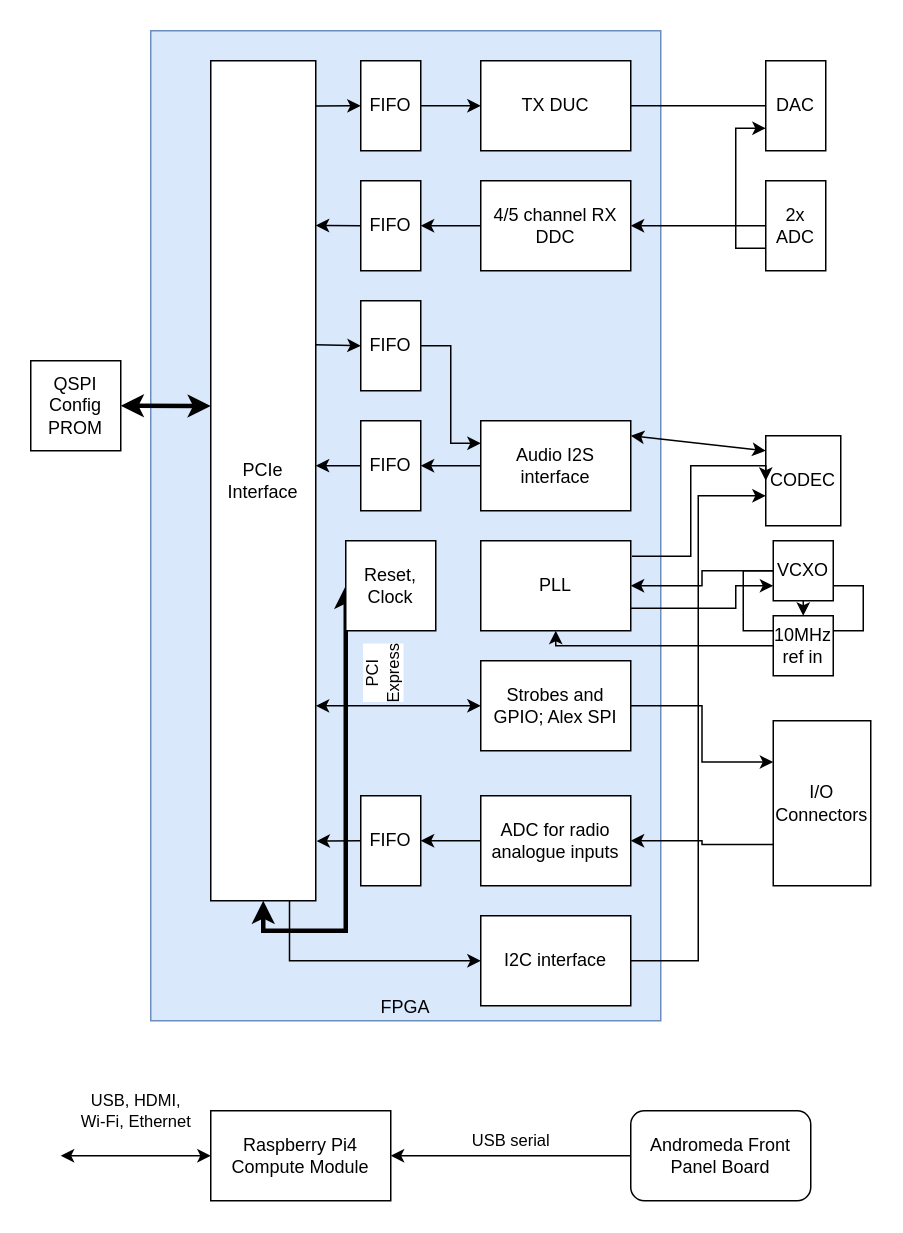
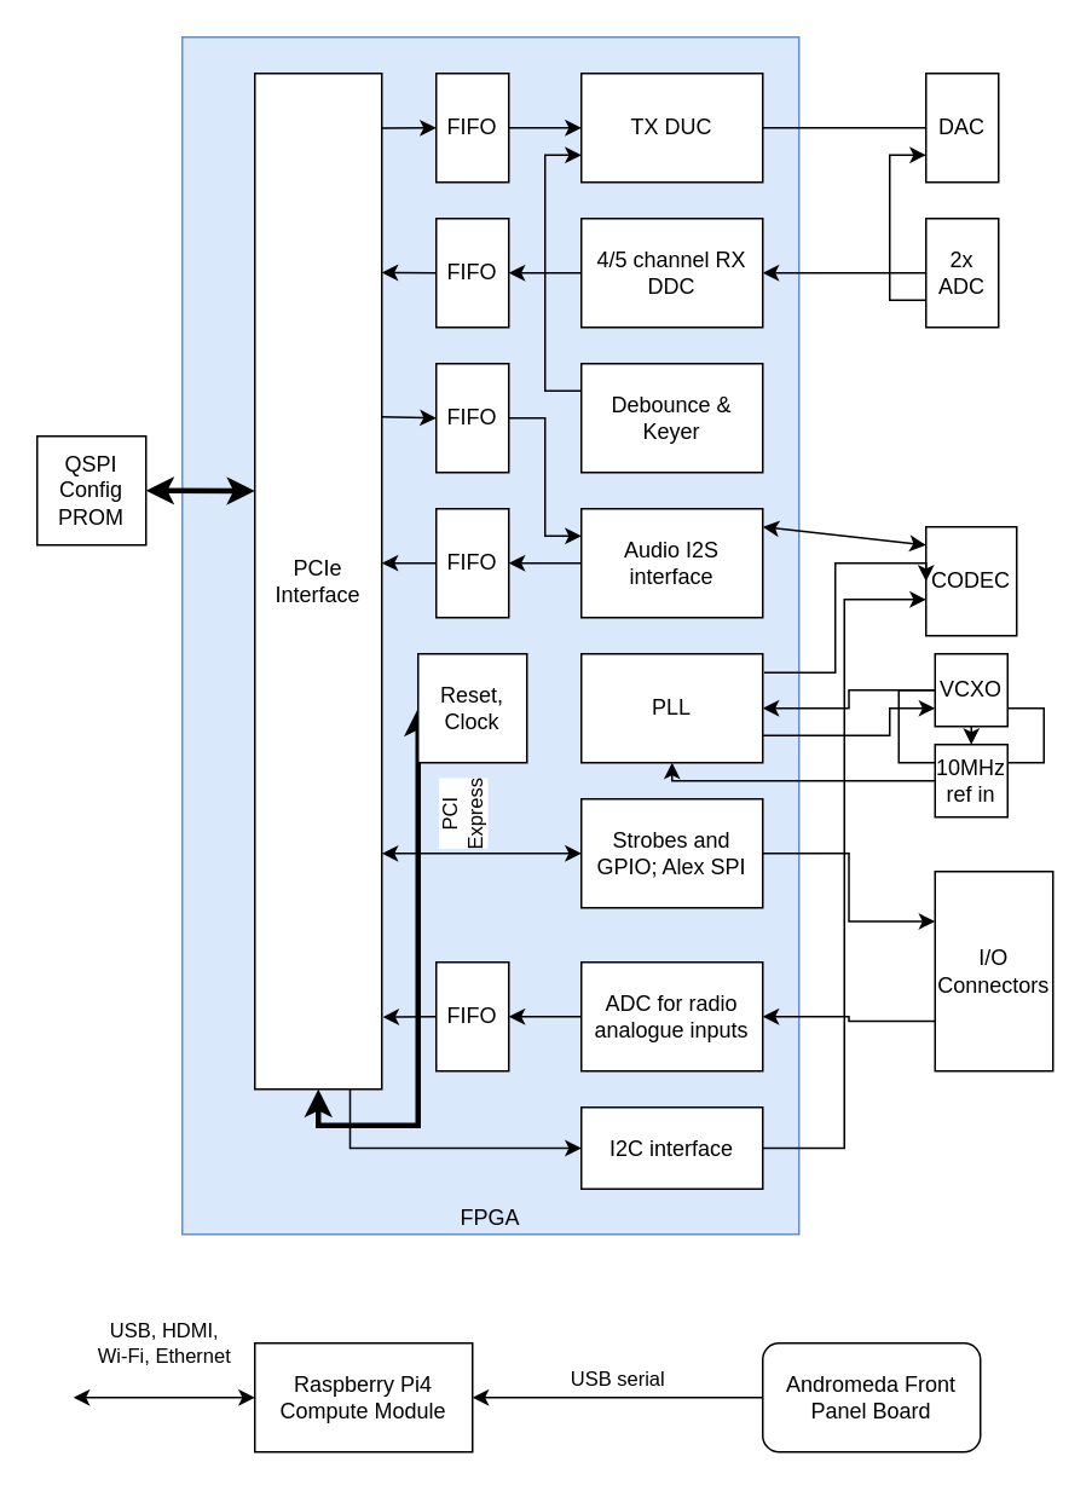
  <mxCell id="0" />
  <mxCell id="1" parent="0" />
  <mxCell id="2" value="FPGA" style="rounded=0;whiteSpace=wrap;html=1;fillColor=#dae8fc;strokeColor=#6c8ebf;verticalAlign=bottom;" vertex="1" parent="1"><mxGeometry x="100" y="20" width="340" height="660" as="geometry" /></mxCell>
  <mxCell id="3" value="Raspberry Pi4 Compute Module" style="rounded=0;whiteSpace=wrap;html=1;" vertex="1" parent="1"><mxGeometry x="140" y="740" width="120" height="60" as="geometry" /></mxCell>
  <mxCell id="4" value="USB, HDMI, &lt;br&gt;Wi-Fi, Ethernet" style="endArrow=classic;startArrow=classic;html=1;entryX=0;entryY=0.5;entryDx=0;entryDy=0;" edge="1" parent="1" target="3"><mxGeometry y="30" width="50" height="50" relative="1" as="geometry"><mxPoint x="40" y="770" as="sourcePoint" /><mxPoint x="80" y="780" as="targetPoint" /><mxPoint as="offset" /></mxGeometry></mxCell>
  <mxCell id="5" value="Andromeda Front Panel Board" style="whiteSpace=wrap;html=1;rounded=1;" vertex="1" parent="1"><mxGeometry x="420" y="740" width="120" height="60" as="geometry" /></mxCell>
  <mxCell id="6" value="USB serial" style="endArrow=classic;html=1;exitX=0;exitY=0.5;exitDx=0;exitDy=0;entryX=1;entryY=0.5;entryDx=0;entryDy=0;" edge="1" parent="1" source="5" target="3"><mxGeometry y="-10" width="50" height="50" relative="1" as="geometry"><mxPoint x="360" y="710" as="sourcePoint" /><mxPoint x="410" y="660" as="targetPoint" /><mxPoint as="offset" /></mxGeometry></mxCell>
  <mxCell id="7" value="QSPI Config PROM" style="rounded=0;whiteSpace=wrap;html=1;" vertex="1" parent="1"><mxGeometry y="240" width="60" height="60" as="geometry" x="20" /></mxCell>
  <mxCell id="8" style="edgeStyle=orthogonalEdgeStyle;rounded=0;orthogonalLoop=1;jettySize=auto;html=1;exitX=0.75;exitY=1;exitDx=0;exitDy=0;entryX=0;entryY=0.5;entryDx=0;entryDy=0;" edge="1" parent="1" source="10" target="26"><mxGeometry relative="1" as="geometry" /></mxCell>
  <mxCell id="9" value="PCI &lt;br&gt;Express" style="edgeStyle=orthogonalEdgeStyle;rounded=0;orthogonalLoop=1;jettySize=auto;html=1;exitX=0.5;exitY=1;exitDx=0;exitDy=0;strokeWidth=3;startArrow=classic;startFill=1;textDirection=ltr;horizontal=0;" edge="1" parent="1" source="10" target="11"><mxGeometry x="0.613" y="-25" relative="1" as="geometry"><mxPoint as="offset" /></mxGeometry></mxCell>
  <mxCell id="10" value="PCIe Interface" style="rounded=0;whiteSpace=wrap;html=1;" vertex="1" parent="1"><mxGeometry x="140" y="40" width="70" height="560" as="geometry" /></mxCell>
  <mxCell id="11" value="Reset, Clock" style="rounded=0;whiteSpace=wrap;html=1;" vertex="1" parent="1"><mxGeometry x="230" y="360" width="60" height="60" as="geometry" /></mxCell>
  <mxCell id="12" value="FIFO" style="rounded=0;whiteSpace=wrap;html=1;" vertex="1" parent="1"><mxGeometry x="240" y="40" width="40" height="60" as="geometry" /></mxCell>
  <mxCell id="13" value="FIFO" style="rounded=0;whiteSpace=wrap;html=1;" vertex="1" parent="1"><mxGeometry x="240" y="120" width="40" height="60" as="geometry" /></mxCell>
  <mxCell id="14" value="FIFO" style="rounded=0;whiteSpace=wrap;html=1;" vertex="1" parent="1"><mxGeometry x="240" y="200" width="40" height="60" as="geometry" /></mxCell>
  <mxCell id="15" value="FIFO" style="rounded=0;whiteSpace=wrap;html=1;" vertex="1" parent="1"><mxGeometry x="240" y="280" width="40" height="60" as="geometry" /></mxCell>
  <mxCell id="16" value="TX DUC" style="rounded=0;whiteSpace=wrap;html=1;" vertex="1" parent="1"><mxGeometry x="320" y="40" width="100" height="60" as="geometry" /></mxCell>
  <mxCell id="17" value="4/5 channel RX DDC" style="rounded=0;whiteSpace=wrap;html=1;" vertex="1" parent="1"><mxGeometry x="320" y="120" width="100" height="60" as="geometry" /></mxCell>
+ <mxCell id="18" style="edgeStyle=orthogonalEdgeStyle;rounded=0;orthogonalLoop=1;jettySize=auto;html=1;exitX=0;exitY=0.25;exitDx=0;exitDy=0;entryX=0;entryY=0.75;entryDx=0;entryDy=0;" edge="1" parent="1" source="19" target="16"><mxGeometry relative="1" as="geometry" /></mxCell>
+ <mxCell id="19" value="Debounce &amp;amp; Keyer" style="rounded=0;whiteSpace=wrap;html=1;" vertex="1" parent="1"><mxGeometry x="320" y="200" width="100" height="60" as="geometry" /></mxCell>
  <mxCell id="20" value="Audio I2S interface" style="rounded=0;whiteSpace=wrap;html=1;" vertex="1" parent="1"><mxGeometry x="320" y="280" width="100" height="60" as="geometry" /></mxCell>
  <mxCell id="21" style="edgeStyle=orthogonalEdgeStyle;rounded=0;orthogonalLoop=1;jettySize=auto;html=1;exitX=1;exitY=0.75;exitDx=0;exitDy=0;entryX=0;entryY=0.75;entryDx=0;entryDy=0;" edge="1" parent="1" source="22" target="33"><mxGeometry relative="1" as="geometry"><Array as="points"><mxPoint x="490" y="405" /><mxPoint x="490" y="390" /></Array></mxGeometry></mxCell>
  <mxCell id="22" value="PLL" style="rounded=0;whiteSpace=wrap;html=1;" vertex="1" parent="1"><mxGeometry x="320" y="360" width="100" height="60" as="geometry" /></mxCell>
  <mxCell id="23" style="edgeStyle=orthogonalEdgeStyle;rounded=0;orthogonalLoop=1;jettySize=auto;html=1;exitX=1;exitY=0.5;exitDx=0;exitDy=0;entryX=0;entryY=0.25;entryDx=0;entryDy=0;" edge="1" parent="1" source="24" target="50"><mxGeometry relative="1" as="geometry" /></mxCell>
  <mxCell id="24" value="Strobes and GPIO; Alex SPI" style="rounded=0;whiteSpace=wrap;html=1;" vertex="1" parent="1"><mxGeometry x="320" y="440" width="100" height="60" as="geometry" /></mxCell>
  <mxCell id="25" value="ADC for radio analogue inputs" style="rounded=0;whiteSpace=wrap;html=1;" vertex="1" parent="1"><mxGeometry x="320" y="530" width="100" height="60" as="geometry" /></mxCell>
- <mxCell id="26" value="I2C interface" style="rounded=0;whiteSpace=wrap;html=1;" vertex="1" parent="1"><mxGeometry x="320" y="610" width="100" height="60" as="geometry" /></mxCell>
+ <mxCell id="26" value="I2C interface" style="rounded=0;whiteSpace=wrap;html=1;" vertex="1" parent="1"><mxGeometry x="320" y="610" width="100" height="45" as="geometry" /></mxCell>
  <mxCell id="27" value="DAC" style="rounded=0;whiteSpace=wrap;html=1;" vertex="1" parent="1"><mxGeometry x="510" y="40" width="40" height="60" as="geometry" /></mxCell>
  <mxCell id="28" style="edgeStyle=orthogonalEdgeStyle;rounded=0;orthogonalLoop=1;jettySize=auto;html=1;exitX=0;exitY=0.75;exitDx=0;exitDy=0;entryX=0;entryY=0.75;entryDx=0;entryDy=0;" edge="1" parent="1" source="29" target="27"><mxGeometry relative="1" as="geometry" /></mxCell>
  <mxCell id="29" value="2x ADC" style="rounded=0;whiteSpace=wrap;html=1;" vertex="1" parent="1"><mxGeometry x="510" y="120" width="40" height="60" as="geometry" /></mxCell>
  <mxCell id="30" value="CODEC" style="rounded=0;whiteSpace=wrap;html=1;" vertex="1" parent="1"><mxGeometry x="510" y="290" width="50" height="60" as="geometry" /></mxCell>
  <mxCell id="31" style="edgeStyle=orthogonalEdgeStyle;rounded=0;orthogonalLoop=1;jettySize=auto;html=1;exitX=0;exitY=0.5;exitDx=0;exitDy=0;" edge="1" parent="1" source="33" target="35"><mxGeometry relative="1" as="geometry" /></mxCell>
  <mxCell id="32" style="edgeStyle=orthogonalEdgeStyle;rounded=0;orthogonalLoop=1;jettySize=auto;html=1;exitX=0;exitY=0.5;exitDx=0;exitDy=0;entryX=1;entryY=0.5;entryDx=0;entryDy=0;" edge="1" parent="1" source="33" target="22"><mxGeometry relative="1" as="geometry" /></mxCell>
  <mxCell id="33" value="VCXO" style="rounded=0;whiteSpace=wrap;html=1;" vertex="1" parent="1"><mxGeometry x="515" y="360" width="40" height="40" as="geometry" /></mxCell>
  <mxCell id="34" style="edgeStyle=orthogonalEdgeStyle;rounded=0;orthogonalLoop=1;jettySize=auto;html=1;exitX=0;exitY=0.5;exitDx=0;exitDy=0;entryX=0.5;entryY=1;entryDx=0;entryDy=0;" edge="1" parent="1" source="35" target="22"><mxGeometry relative="1" as="geometry"><Array as="points"><mxPoint x="515" y="430" /><mxPoint x="370" y="430" /></Array></mxGeometry></mxCell>
  <mxCell id="35" value="10MHz ref in" style="rounded=0;whiteSpace=wrap;html=1;" vertex="1" parent="1"><mxGeometry x="515" y="410" width="40" height="40" as="geometry" /></mxCell>
  <mxCell id="36" value="" style="endArrow=classic;html=1;entryX=0;entryY=0.5;entryDx=0;entryDy=0;exitX=1;exitY=0.054;exitDx=0;exitDy=0;exitPerimeter=0;" edge="1" parent="1" source="10" target="12"><mxGeometry width="50" height="50" relative="1" as="geometry"><mxPoint x="360" y="420" as="sourcePoint" /><mxPoint x="410" y="370" as="targetPoint" /></mxGeometry></mxCell>
  <mxCell id="37" value="" style="endArrow=classic;html=1;exitX=0;exitY=0.5;exitDx=0;exitDy=0;entryX=1;entryY=0.196;entryDx=0;entryDy=0;entryPerimeter=0;" edge="1" parent="1" source="13" target="10"><mxGeometry width="50" height="50" relative="1" as="geometry"><mxPoint x="220" y="80.24" as="sourcePoint" /><mxPoint x="230" y="170" as="targetPoint" /></mxGeometry></mxCell>
  <mxCell id="38" value="" style="endArrow=classic;html=1;entryX=0;entryY=0.5;entryDx=0;entryDy=0;exitX=0.996;exitY=0.338;exitDx=0;exitDy=0;exitPerimeter=0;" edge="1" parent="1" source="10" target="14"><mxGeometry width="50" height="50" relative="1" as="geometry"><mxPoint x="220" y="210" as="sourcePoint" /><mxPoint x="250" y="160" as="targetPoint" /></mxGeometry></mxCell>
  <mxCell id="39" value="" style="endArrow=classic;html=1;entryX=1;entryY=0.5;entryDx=0;entryDy=0;exitX=0;exitY=0.5;exitDx=0;exitDy=0;" edge="1" parent="1" source="17" target="13"><mxGeometry width="50" height="50" relative="1" as="geometry"><mxPoint x="340" y="220" as="sourcePoint" /><mxPoint x="390" y="170" as="targetPoint" /></mxGeometry></mxCell>
  <mxCell id="40" value="" style="endArrow=classic;html=1;entryX=0;entryY=0.5;entryDx=0;entryDy=0;exitX=1;exitY=0.5;exitDx=0;exitDy=0;" edge="1" parent="1" source="12" target="16"><mxGeometry width="50" height="50" relative="1" as="geometry"><mxPoint x="280" y="160" as="sourcePoint" /><mxPoint x="330" y="110" as="targetPoint" /></mxGeometry></mxCell>
  <mxCell id="41" value="" style="endArrow=none;html=1;exitX=1;exitY=0.5;exitDx=0;exitDy=0;entryX=0;entryY=0.5;entryDx=0;entryDy=0;" edge="1" parent="1" source="16" target="27"><mxGeometry width="50" height="50" relative="1" as="geometry"><mxPoint x="420" y="120" as="sourcePoint" /><mxPoint x="470" y="70" as="targetPoint" /></mxGeometry></mxCell>
  <mxCell id="42" value="" style="endArrow=classic;html=1;entryX=1;entryY=0.5;entryDx=0;entryDy=0;exitX=0;exitY=0.5;exitDx=0;exitDy=0;" edge="1" parent="1" source="29" target="17"><mxGeometry width="50" height="50" relative="1" as="geometry"><mxPoint x="440" y="190" as="sourcePoint" /><mxPoint x="490" y="140" as="targetPoint" /></mxGeometry></mxCell>
  <mxCell id="43" value="" style="endArrow=classic;html=1;exitX=0;exitY=0.5;exitDx=0;exitDy=0;entryX=1;entryY=0.482;entryDx=0;entryDy=0;entryPerimeter=0;" edge="1" parent="1" source="15" target="10"><mxGeometry width="50" height="50" relative="1" as="geometry"><mxPoint x="340" y="240" as="sourcePoint" /><mxPoint x="390" y="190" as="targetPoint" /></mxGeometry></mxCell>
  <mxCell id="44" value="" style="endArrow=classic;html=1;entryX=0;entryY=0.25;entryDx=0;entryDy=0;exitX=1;exitY=0.5;exitDx=0;exitDy=0;edgeStyle=orthogonalEdgeStyle;rounded=0;" edge="1" parent="1" source="14" target="20"><mxGeometry width="50" height="50" relative="1" as="geometry"><mxPoint x="270" y="280" as="sourcePoint" /><mxPoint x="320" y="230" as="targetPoint" /></mxGeometry></mxCell>
  <mxCell id="45" value="" style="endArrow=classic;html=1;entryX=1;entryY=0.5;entryDx=0;entryDy=0;exitX=0;exitY=0.5;exitDx=0;exitDy=0;" edge="1" parent="1" source="20" target="15"><mxGeometry width="50" height="50" relative="1" as="geometry"><mxPoint x="270" y="360" as="sourcePoint" /><mxPoint x="320" y="310" as="targetPoint" /></mxGeometry></mxCell>
  <mxCell id="46" value="" style="endArrow=classic;startArrow=classic;html=1;entryX=0;entryY=0.167;entryDx=0;entryDy=0;entryPerimeter=0;" edge="1" parent="1" target="30"><mxGeometry width="50" height="50" relative="1" as="geometry"><mxPoint x="420" y="290" as="sourcePoint" /><mxPoint x="490" y="290" as="targetPoint" /></mxGeometry></mxCell>
  <mxCell id="47" value="" style="endArrow=classic;html=1;exitX=1;exitY=0.5;exitDx=0;exitDy=0;entryX=0;entryY=0.667;entryDx=0;entryDy=0;entryPerimeter=0;edgeStyle=orthogonalEdgeStyle;rounded=0;" edge="1" parent="1" source="26" target="30"><mxGeometry width="50" height="50" relative="1" as="geometry"><mxPoint x="450" y="660" as="sourcePoint" /><mxPoint x="500" y="610" as="targetPoint" /></mxGeometry></mxCell>
  <mxCell id="48" value="" style="endArrow=classic;html=1;exitX=1.008;exitY=0.171;exitDx=0;exitDy=0;exitPerimeter=0;entryX=0;entryY=0.5;entryDx=0;entryDy=0;edgeStyle=orthogonalEdgeStyle;rounded=0;" edge="1" parent="1" source="22" target="30"><mxGeometry width="50" height="50" relative="1" as="geometry"><mxPoint x="430" y="390" as="sourcePoint" /><mxPoint x="480" y="340" as="targetPoint" /><Array as="points"><mxPoint x="460" y="370" /><mxPoint x="460" y="310" /></Array></mxGeometry></mxCell>
  <mxCell id="49" style="edgeStyle=orthogonalEdgeStyle;rounded=0;orthogonalLoop=1;jettySize=auto;html=1;exitX=0;exitY=0.75;exitDx=0;exitDy=0;entryX=1;entryY=0.5;entryDx=0;entryDy=0;" edge="1" parent="1" source="50" target="25"><mxGeometry relative="1" as="geometry" /></mxCell>
  <mxCell id="50" value="I/O Connectors" style="rounded=0;whiteSpace=wrap;html=1;" vertex="1" parent="1"><mxGeometry x="515" y="480" width="65" height="110" as="geometry" /></mxCell>
  <mxCell id="51" value="" style="endArrow=classic;startArrow=classic;html=1;entryX=0;entryY=0.5;entryDx=0;entryDy=0;exitX=1;exitY=0.768;exitDx=0;exitDy=0;exitPerimeter=0;" edge="1" parent="1" source="10" target="24"><mxGeometry width="50" height="50" relative="1" as="geometry"><mxPoint x="250" y="520" as="sourcePoint" /><mxPoint x="300" y="470" as="targetPoint" /></mxGeometry></mxCell>
  <mxCell id="52" value="" style="endArrow=classic;html=1;exitX=0;exitY=0.5;exitDx=0;exitDy=0;" edge="1" parent="1" source="25"><mxGeometry width="50" height="50" relative="1" as="geometry"><mxPoint x="230" y="590" as="sourcePoint" /><mxPoint x="280" y="560" as="targetPoint" /></mxGeometry></mxCell>
  <mxCell id="53" value="FIFO" style="rounded=0;whiteSpace=wrap;html=1;" vertex="1" parent="1"><mxGeometry x="240" y="530" width="40" height="60" as="geometry" /></mxCell>
  <mxCell id="54" value="" style="endArrow=classic;html=1;entryX=1.007;entryY=0.929;entryDx=0;entryDy=0;entryPerimeter=0;exitX=0;exitY=0.5;exitDx=0;exitDy=0;" edge="1" parent="1" source="53" target="10"><mxGeometry width="50" height="50" relative="1" as="geometry"><mxPoint x="200" y="660" as="sourcePoint" /><mxPoint x="250" y="610" as="targetPoint" /></mxGeometry></mxCell>
  <mxCell id="55" value="" style="endArrow=classic;startArrow=classic;html=1;strokeWidth=3;exitX=1;exitY=0.5;exitDx=0;exitDy=0;entryX=0;entryY=0.411;entryDx=0;entryDy=0;entryPerimeter=0;" edge="1" parent="1" source="7" target="10"><mxGeometry width="50" height="50" relative="1" as="geometry"><mxPoint x="90" y="310" as="sourcePoint" /><mxPoint x="140" y="260" as="targetPoint" /></mxGeometry></mxCell>
